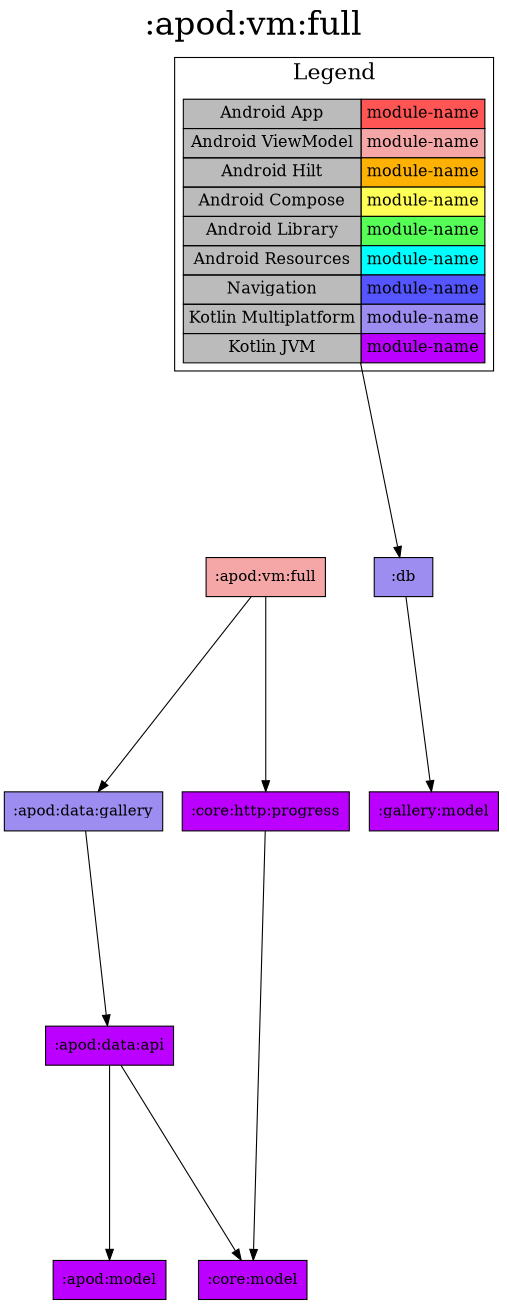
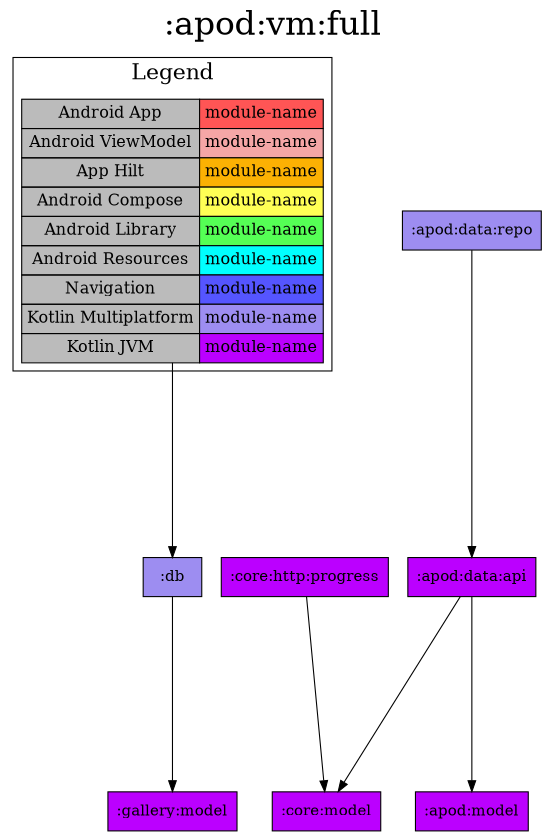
  digraph {
    fontsize=30
    label=":apod:vm:full"
    labelloc=t
    rankdir=TB
    ranksep=2.5
    node [fillcolor="#BB00FF" shape=box style=filled]
    edge [dir=forward]
-   n1 [fillcolor="#bbbbbb" fontsize=15 label=< <TABLE BORDER="0" CELLBORDER="1" CELLSPACING="0" CELLPADDING="4"> <TR><TD>Android App</TD><TD BGCOLOR="#FF5555">module-name</TD></TR> <TR><TD>Android ViewModel</TD><TD BGCOLOR="#F5A6A6">module-name</TD></TR> <TR><TD>Android Hilt</TD><TD BGCOLOR="#FCB103">module-name</TD></TR> <TR><TD>Android Compose</TD><TD BGCOLOR="#FFFF55">module-name</TD></TR> <TR><TD>Android Library</TD><TD BGCOLOR="#55FF55">module-name</TD></TR> <TR><TD>Android Resources</TD><TD BGCOLOR="#00FFFF">module-name</TD></TR> <TR><TD>Navigation</TD><TD BGCOLOR="#5555FF">module-name</TD></TR> <TR><TD>Kotlin Multiplatform</TD><TD BGCOLOR="#9D8DF1">module-name</TD></TR> <TR><TD>Kotlin JVM</TD><TD BGCOLOR="#BB00FF">module-name</TD></TR> </TABLE> > margin=0 shape=none]
-   ":apod:vm:full" [fillcolor="#F5A6A6"]
+   n1 [fillcolor="#bbbbbb" fontsize=15 label=< <TABLE BORDER="0" CELLBORDER="1" CELLSPACING="0" CELLPADDING="4"> <TR><TD>Android App</TD><TD BGCOLOR="#FF5555">module-name</TD></TR> <TR><TD>Android ViewModel</TD><TD BGCOLOR="#F5A6A6">module-name</TD></TR> <TR><TD>App Hilt</TD><TD BGCOLOR="#FCB103">module-name</TD></TR> <TR><TD>Android Compose</TD><TD BGCOLOR="#FFFF55">module-name</TD></TR> <TR><TD>Android Library</TD><TD BGCOLOR="#55FF55">module-name</TD></TR> <TR><TD>Android Resources</TD><TD BGCOLOR="#00FFFF">module-name</TD></TR> <TR><TD>Navigation</TD><TD BGCOLOR="#5555FF">module-name</TD></TR> <TR><TD>Kotlin Multiplatform</TD><TD BGCOLOR="#9D8DF1">module-name</TD></TR> <TR><TD>Kotlin JVM</TD><TD BGCOLOR="#BB00FF">module-name</TD></TR> </TABLE> > margin=0 shape=none]
    ":db" [fillcolor="#9D8DF1"]
-   ":apod:data:repo" [fillcolor="#9D8DF1" label=":apod:data:gallery"]
+   ":apod:data:repo" [fillcolor="#9D8DF1"]
    ":core:http:progress"
    ":apod:data:api"
    ":core:model"
    ":apod:model"
    ":gallery:model"
    subgraph sub_1 {
      rank=same
    }
    subgraph cluster_2 {
      fontsize=20
      label=Legend
      n1
    }
-   n1 -> ":apod:vm:full" [style=invis]
    n1 -> ":db"
-   ":apod:vm:full" -> ":apod:data:repo"
-   ":apod:vm:full" -> ":core:http:progress"
    ":db" -> ":gallery:model"
    ":apod:data:repo" -> ":apod:data:api"
    ":core:http:progress" -> ":core:model"
    ":apod:data:api" -> ":core:model"
    ":apod:data:api" -> ":apod:model"
  }
